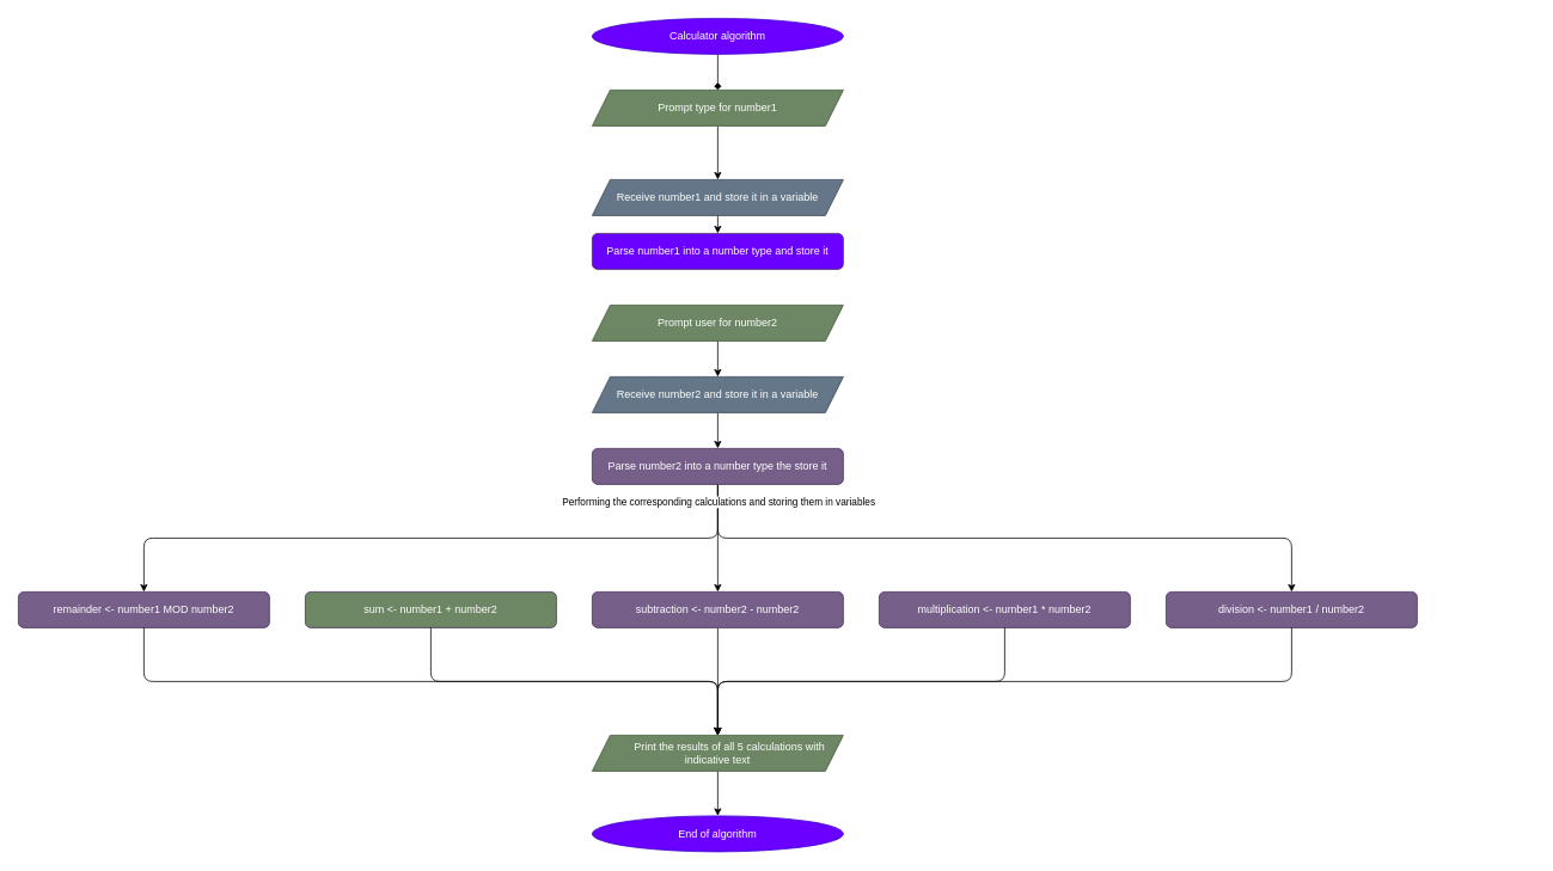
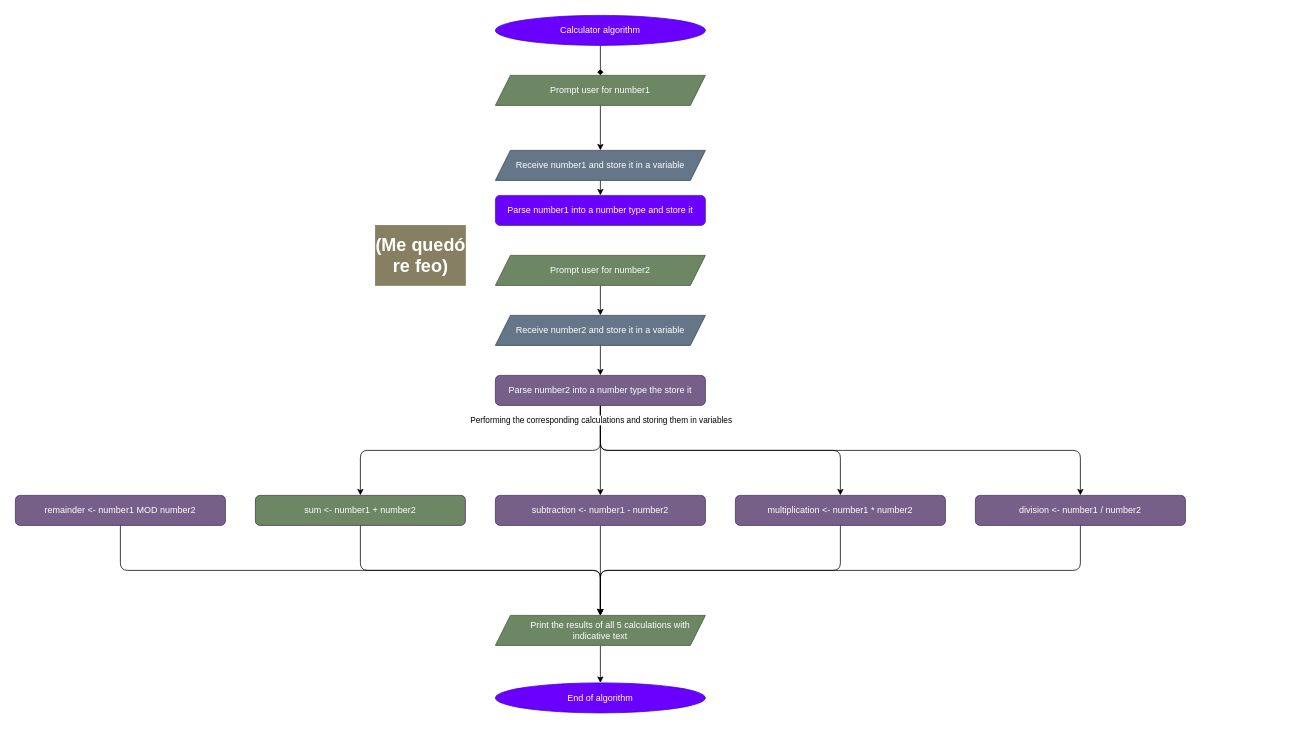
  <mxCell id="0" />
  <mxCell id="1" parent="0" />
  <mxCell id="2" value="" style="edgeStyle=none;html=1;endArrow=diamond;" edge="1" parent="1" source="3" target="6"><mxGeometry relative="1" as="geometry" /></mxCell>
  <mxCell id="3" value="Calculator algorithm" style="ellipse;whiteSpace=wrap;html=1;labelBackgroundColor=none;fillColor=#6a00ff;fontColor=#ffffff;strokeColor=#3700CC;" vertex="1" parent="1"><mxGeometry x="660" y="20" width="280" height="40" as="geometry" /></mxCell>
  <mxCell id="4" value="End of algorithm" style="ellipse;whiteSpace=wrap;html=1;fillColor=#6a00ff;fontColor=#ffffff;strokeColor=#3700CC;" vertex="1" parent="1"><mxGeometry x="660" y="910" width="280" height="40" as="geometry" /></mxCell>
  <mxCell id="5" value="" style="edgeStyle=none;html=1;" edge="1" parent="1" source="6" target="8"><mxGeometry relative="1" as="geometry" /></mxCell>
- <mxCell id="6" value="Prompt type for number1" style="shape=parallelogram;perimeter=parallelogramPerimeter;whiteSpace=wrap;html=1;fixedSize=1;fillColor=#6d8764;fontColor=#ffffff;strokeColor=#3A5431;" vertex="1" parent="1"><mxGeometry x="660" y="100" width="280" height="40" as="geometry" /></mxCell>
+ <mxCell id="6" value="Prompt user for number1" style="shape=parallelogram;perimeter=parallelogramPerimeter;whiteSpace=wrap;html=1;fixedSize=1;fillColor=#6d8764;fontColor=#ffffff;strokeColor=#3A5431;" vertex="1" parent="1"><mxGeometry x="660" y="100" width="280" height="40" as="geometry" /></mxCell>
  <mxCell id="7" value="" style="edgeStyle=none;html=1;" edge="1" parent="1" source="8" target="11"><mxGeometry relative="1" as="geometry" /></mxCell>
  <mxCell id="8" value="Receive number1 and store it in a variable" style="shape=parallelogram;perimeter=parallelogramPerimeter;whiteSpace=wrap;html=1;fixedSize=1;fillColor=#647687;fontColor=#ffffff;strokeColor=#314354;" vertex="1" parent="1"><mxGeometry x="660" y="200" width="280" height="40" as="geometry" /></mxCell>
  <mxCell id="9" value="" style="edgeStyle=none;html=1;" edge="1" parent="1" source="10" target="13"><mxGeometry relative="1" as="geometry" /></mxCell>
  <mxCell id="10" value="Prompt user for number2" style="shape=parallelogram;perimeter=parallelogramPerimeter;whiteSpace=wrap;html=1;fixedSize=1;fillColor=#6d8764;fontColor=#ffffff;strokeColor=#3A5431;" vertex="1" parent="1"><mxGeometry x="660" y="340" width="280" height="40" as="geometry" /></mxCell>
  <mxCell id="11" value="Parse number1 into a number type and store it" style="rounded=1;whiteSpace=wrap;html=1;fillColor=#6a00ff;fontColor=#ffffff;strokeColor=#432D57;" vertex="1" parent="1"><mxGeometry x="660" y="260" width="280" height="40" as="geometry" /></mxCell>
  <mxCell id="12" value="" style="edgeStyle=none;html=1;" edge="1" parent="1" source="13" target="20"><mxGeometry relative="1" as="geometry" /></mxCell>
  <mxCell id="13" value="Receive number2 and store it in a variable" style="shape=parallelogram;perimeter=parallelogramPerimeter;whiteSpace=wrap;html=1;fixedSize=1;fillColor=#647687;fontColor=#ffffff;strokeColor=#314354;" vertex="1" parent="1"><mxGeometry x="660" y="420" width="280" height="40" as="geometry" /></mxCell>
+ <mxCell id="14" value="" style="edgeStyle=orthogonalEdgeStyle;html=1;entryX=0.5;entryY=0;entryDx=0;entryDy=0;exitX=0.5;exitY=1;exitDx=0;exitDy=0;" edge="1" parent="1" source="20" target="21"><mxGeometry relative="1" as="geometry" /></mxCell>
  <mxCell id="15" value="" style="edgeStyle=none;html=1;entryX=0.5;entryY=0;entryDx=0;entryDy=0;" edge="1" parent="1" source="20" target="23"><mxGeometry relative="1" as="geometry" /></mxCell>
- <mxCell id="16" style="edgeStyle=orthogonalEdgeStyle;html=1;exitX=0.5;exitY=1;exitDx=0;exitDy=0;entryX=0.5;entryY=0;entryDx=0;entryDy=0;" edge="1" parent="1" source="20" target="26"><mxGeometry relative="1" as="geometry"><Array as="points"><mxPoint x="800" y="600" /><mxPoint x="160" y="600" /></Array></mxGeometry></mxCell>
+ <mxCell id="17" style="edgeStyle=orthogonalEdgeStyle;html=1;exitX=0.5;exitY=1;exitDx=0;exitDy=0;entryX=0.5;entryY=0;entryDx=0;entryDy=0;" edge="1" parent="1" source="20" target="24"><mxGeometry relative="1" as="geometry" /></mxCell>
  <mxCell id="18" style="edgeStyle=orthogonalEdgeStyle;html=1;exitX=0.5;exitY=1;exitDx=0;exitDy=0;entryX=0.5;entryY=0;entryDx=0;entryDy=0;" edge="1" parent="1" source="20" target="25"><mxGeometry relative="1" as="geometry" /></mxCell>
  <mxCell id="19" value="Performing the corresponding calculations and storing them in variables" style="edgeLabel;html=1;align=center;verticalAlign=middle;resizable=0;points=[];" vertex="1" connectable="0" parent="18"><mxGeometry x="-0.95" relative="1" as="geometry"><mxPoint as="offset" /></mxGeometry></mxCell>
  <mxCell id="20" value="Parse number2 into a number type the store it" style="rounded=1;whiteSpace=wrap;html=1;fillColor=#76608a;fontColor=#ffffff;strokeColor=#432D57;" vertex="1" parent="1"><mxGeometry x="660" y="500" width="280" height="40" as="geometry" /></mxCell>
  <mxCell id="21" value="sum &amp;lt;- number1 + number2" style="rounded=1;whiteSpace=wrap;html=1;fillColor=#6d8764;fontColor=#ffffff;strokeColor=#432D57;" vertex="1" parent="1"><mxGeometry x="340" y="660" width="280" height="40" as="geometry" /></mxCell>
  <mxCell id="22" style="edgeStyle=orthogonalEdgeStyle;html=1;entryX=0.5;entryY=0;entryDx=0;entryDy=0;fontColor=#FF99CC;" edge="1" parent="1" source="23" target="30"><mxGeometry relative="1" as="geometry" /></mxCell>
- <mxCell id="23" value="subtraction &amp;lt;- number2 - number2" style="rounded=1;whiteSpace=wrap;html=1;fillColor=#76608a;fontColor=#ffffff;strokeColor=#432D57;" vertex="1" parent="1"><mxGeometry x="660" y="660" width="280" height="40" as="geometry" /></mxCell>
+ <mxCell id="23" value="subtraction &amp;lt;- number1 - number2" style="rounded=1;whiteSpace=wrap;html=1;fillColor=#76608a;fontColor=#ffffff;strokeColor=#432D57;" vertex="1" parent="1"><mxGeometry x="660" y="660" width="280" height="40" as="geometry" /></mxCell>
  <mxCell id="24" value="multiplication &amp;lt;- number1 * number2" style="rounded=1;whiteSpace=wrap;html=1;fillColor=#76608a;fontColor=#ffffff;strokeColor=#432D57;" vertex="1" parent="1"><mxGeometry x="980" y="660" width="280" height="40" as="geometry" /></mxCell>
  <mxCell id="25" value="division &amp;lt;- number1 / number2" style="rounded=1;whiteSpace=wrap;html=1;fillColor=#76608a;fontColor=#ffffff;strokeColor=#432D57;" vertex="1" parent="1"><mxGeometry x="1300" y="660" width="280" height="40" as="geometry" /></mxCell>
  <mxCell id="26" value="remainder &amp;lt;- number1 MOD number2" style="rounded=1;whiteSpace=wrap;html=1;fillColor=#76608a;fontColor=#ffffff;strokeColor=#432D57;" vertex="1" parent="1"><mxGeometry x="20" y="660" width="280" height="40" as="geometry" /></mxCell>
  <mxCell id="27" value="" style="edgeStyle=elbowEdgeStyle;elbow=vertical;endArrow=classic;html=1;fontColor=#FF99CC;exitX=0.5;exitY=1;exitDx=0;exitDy=0;entryX=0.5;entryY=0;entryDx=0;entryDy=0;" edge="1" parent="1" source="26" target="30"><mxGeometry width="50" height="50" relative="1" as="geometry"><mxPoint x="210" y="700" as="sourcePoint" /><mxPoint x="800" y="830" as="targetPoint" /><Array as="points"><mxPoint x="750" y="760" /></Array></mxGeometry></mxCell>
  <mxCell id="28" value="" style="edgeStyle=elbowEdgeStyle;elbow=vertical;endArrow=classic;html=1;fontColor=#FF99CC;exitX=0.5;exitY=1;exitDx=0;exitDy=0;entryX=0.5;entryY=0;entryDx=0;entryDy=0;" edge="1" parent="1" target="30"><mxGeometry width="50" height="50" relative="1" as="geometry"><mxPoint x="1440" y="700" as="sourcePoint" /><mxPoint x="800" y="830" as="targetPoint" /><Array as="points"><mxPoint x="800" y="760" /><mxPoint x="790" y="760" /><mxPoint x="800" y="760" /><mxPoint x="810" y="760" /></Array></mxGeometry></mxCell>
  <mxCell id="29" value="" style="edgeStyle=orthogonalEdgeStyle;html=1;fontColor=#FF99CC;" edge="1" parent="1" source="30" target="4"><mxGeometry relative="1" as="geometry" /></mxCell>
  <mxCell id="30" value="&lt;span style=&quot;white-space: pre&quot;&gt;&#09;&lt;/span&gt;Print the results of all 5 calculations with indicative text" style="shape=parallelogram;perimeter=parallelogramPerimeter;whiteSpace=wrap;html=1;fixedSize=1;fillColor=#6d8764;fontColor=#ffffff;strokeColor=#3A5431;" vertex="1" parent="1"><mxGeometry x="660" y="820" width="280" height="40" as="geometry" /></mxCell>
  <mxCell id="31" value="" style="edgeStyle=elbowEdgeStyle;elbow=vertical;endArrow=classic;html=1;fontColor=#FF99CC;exitX=0.5;exitY=1;exitDx=0;exitDy=0;entryX=0.5;entryY=0;entryDx=0;entryDy=0;" edge="1" parent="1" target="30"><mxGeometry width="50" height="50" relative="1" as="geometry"><mxPoint x="480" y="700" as="sourcePoint" /><mxPoint x="1120" y="820" as="targetPoint" /><Array as="points"><mxPoint x="1070" y="760" /></Array></mxGeometry></mxCell>
  <mxCell id="32" value="" style="edgeStyle=elbowEdgeStyle;elbow=vertical;endArrow=classic;html=1;fontColor=#FF99CC;exitX=0.5;exitY=1;exitDx=0;exitDy=0;entryX=0.5;entryY=0;entryDx=0;entryDy=0;" edge="1" parent="1" target="30"><mxGeometry width="50" height="50" relative="1" as="geometry"><mxPoint x="1120" y="700" as="sourcePoint" /><mxPoint x="1440" y="820" as="targetPoint" /><Array as="points"><mxPoint x="1710" y="760" /></Array></mxGeometry></mxCell>
+ <mxCell id="33" value="(Me quedó&lt;br&gt;re feo)" style="text;strokeColor=#877F61;fillColor=#877F61;html=1;fontSize=24;fontStyle=1;verticalAlign=middle;align=center;labelBackgroundColor=none;fontColor=#ffffff;" vertex="1" parent="1"><mxGeometry y="300" width="120" height="80" as="geometry" x="500" /></mxCell>
